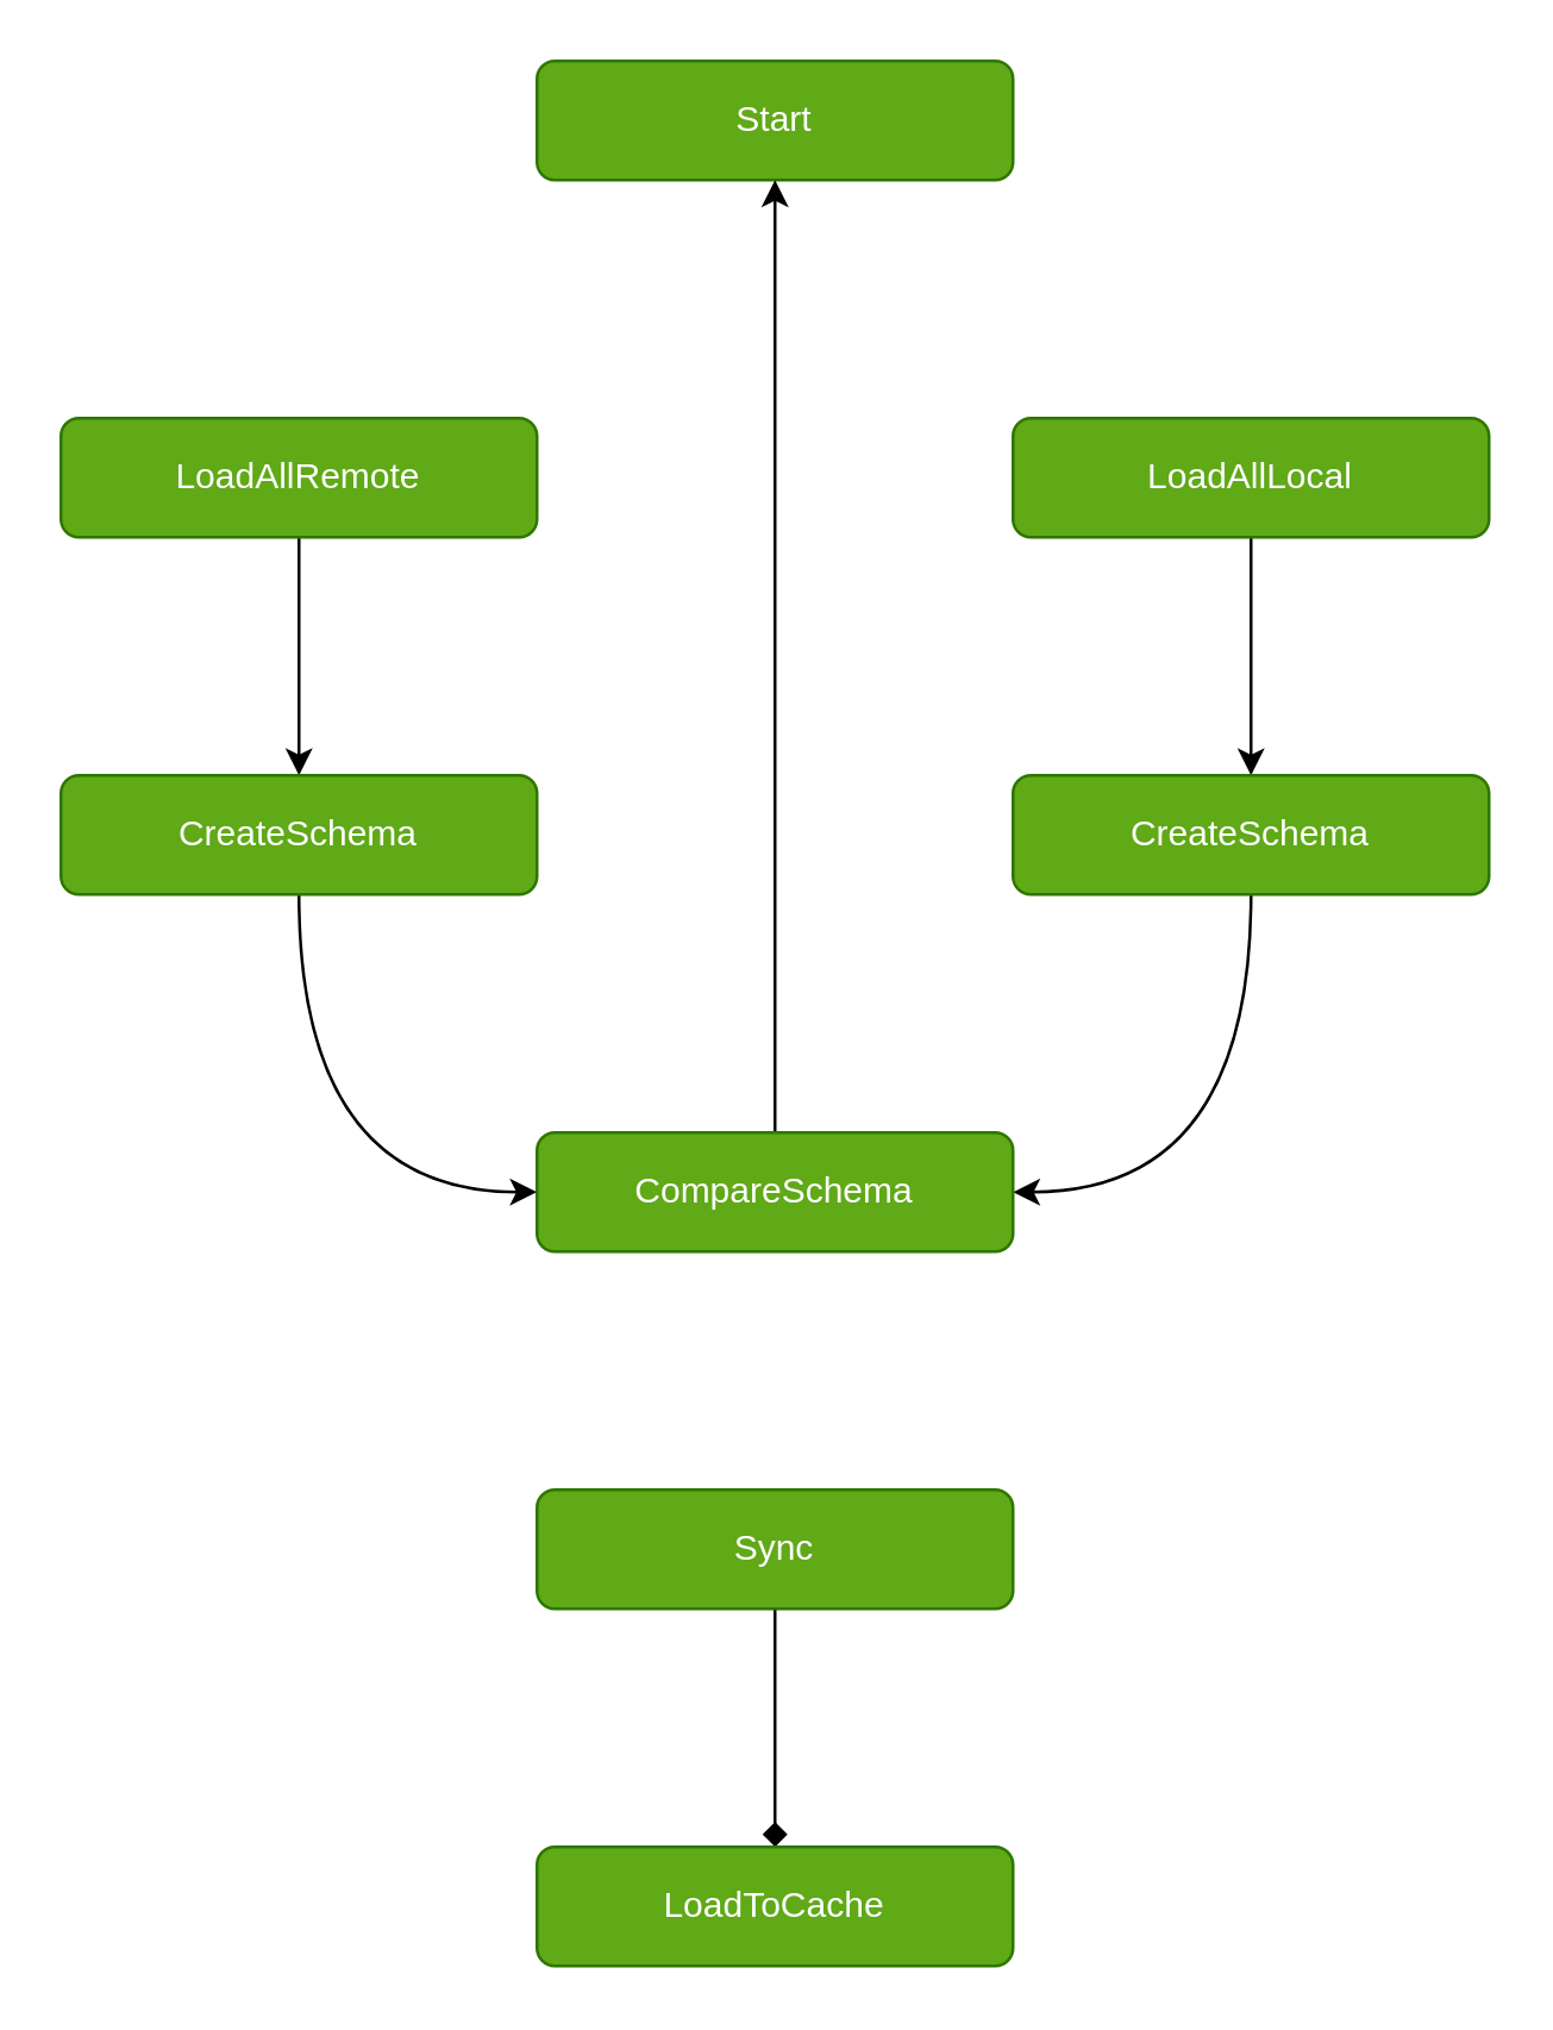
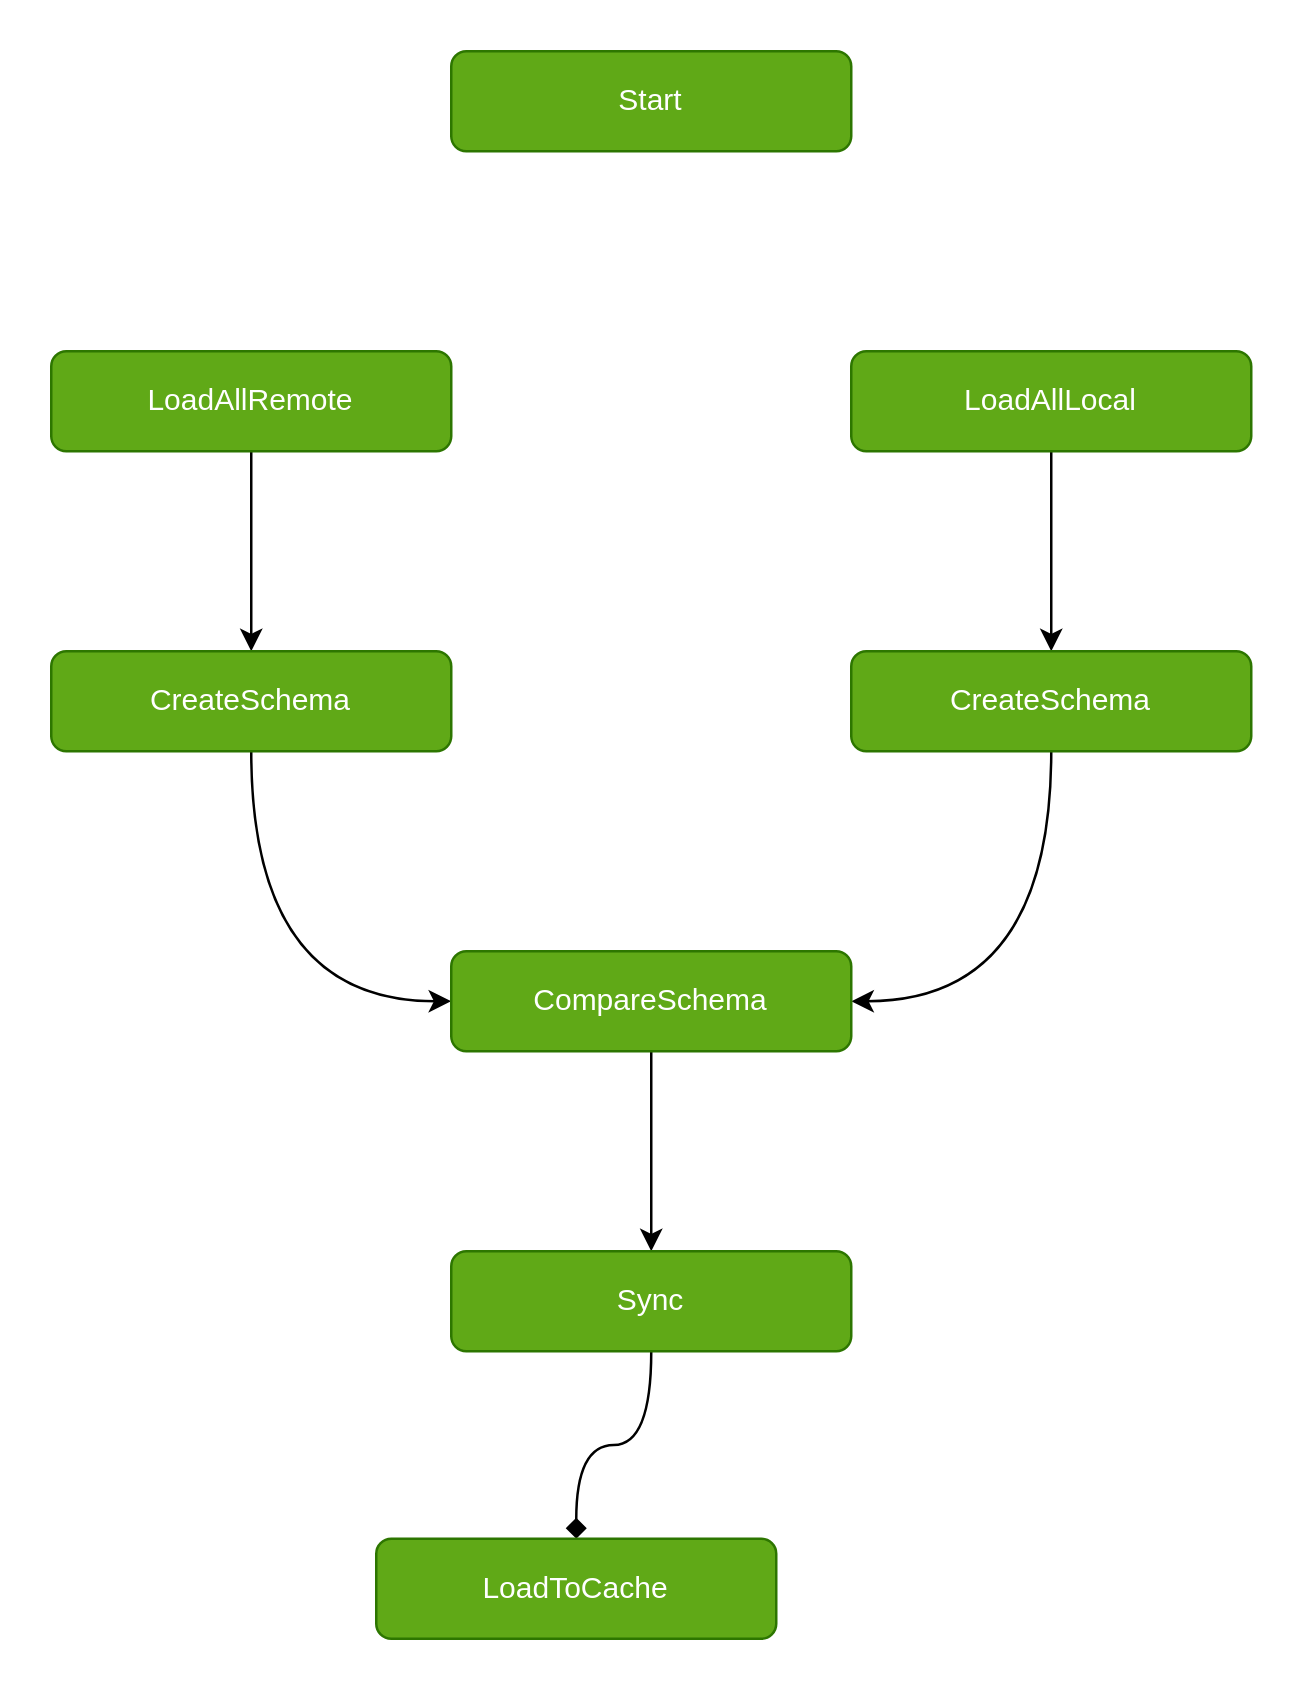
  <mxCell id="0" />
  <mxCell id="1" parent="0" />
  <mxCell id="2" value="Start" style="rounded=1;whiteSpace=wrap;html=1;fillColor=#60a917;fontColor=#ffffff;strokeColor=#2D7600;" parent="1" vertex="1"><mxGeometry x="180" y="20" width="160" height="40" as="geometry" /></mxCell>
  <mxCell id="3" style="edgeStyle=orthogonalEdgeStyle;curved=1;orthogonalLoop=1;jettySize=auto;html=1;entryX=0.5;entryY=0;entryDx=0;entryDy=0;" edge="1" parent="1" source="4" target="10"><mxGeometry relative="1" as="geometry" /></mxCell>
  <mxCell id="4" value="LoadAllLocal" style="rounded=1;whiteSpace=wrap;html=1;fillColor=#60a917;fontColor=#ffffff;strokeColor=#2D7600;" vertex="1" parent="1"><mxGeometry x="340" y="140" width="160" height="40" as="geometry" /></mxCell>
  <mxCell id="5" style="edgeStyle=orthogonalEdgeStyle;curved=1;orthogonalLoop=1;jettySize=auto;html=1;entryX=0.5;entryY=0;entryDx=0;entryDy=0;" edge="1" parent="1" source="6" target="8"><mxGeometry relative="1" as="geometry" /></mxCell>
  <mxCell id="6" value="LoadAllRemote" style="rounded=1;whiteSpace=wrap;html=1;fillColor=#60a917;fontColor=#ffffff;strokeColor=#2D7600;" vertex="1" parent="1"><mxGeometry x="20" y="140" width="160" height="40" as="geometry" /></mxCell>
  <mxCell id="7" style="edgeStyle=orthogonalEdgeStyle;curved=1;orthogonalLoop=1;jettySize=auto;html=1;entryX=0;entryY=0.5;entryDx=0;entryDy=0;" edge="1" parent="1" source="8" target="12"><mxGeometry relative="1" as="geometry" /></mxCell>
  <mxCell id="8" value="CreateSchema" style="rounded=1;whiteSpace=wrap;html=1;fillColor=#60a917;fontColor=#ffffff;strokeColor=#2D7600;" vertex="1" parent="1"><mxGeometry x="20" y="260" width="160" height="40" as="geometry" /></mxCell>
  <mxCell id="9" style="edgeStyle=orthogonalEdgeStyle;curved=1;orthogonalLoop=1;jettySize=auto;html=1;entryX=1;entryY=0.5;entryDx=0;entryDy=0;" edge="1" parent="1" source="10" target="12"><mxGeometry relative="1" as="geometry" /></mxCell>
  <mxCell id="10" value="CreateSchema" style="rounded=1;whiteSpace=wrap;html=1;fillColor=#60a917;fontColor=#ffffff;strokeColor=#2D7600;" vertex="1" parent="1"><mxGeometry x="340" y="260" width="160" height="40" as="geometry" /></mxCell>
- <mxCell id="11" style="edgeStyle=orthogonalEdgeStyle;curved=1;orthogonalLoop=1;jettySize=auto;html=1;" edge="1" parent="1" source="12" target="2"><mxGeometry relative="1" as="geometry" /></mxCell>
+ <mxCell id="11" style="edgeStyle=orthogonalEdgeStyle;curved=1;orthogonalLoop=1;jettySize=auto;html=1;" edge="1" parent="1" source="12" target="14"><mxGeometry relative="1" as="geometry" /></mxCell>
  <mxCell id="12" value="CompareSchema" style="rounded=1;whiteSpace=wrap;html=1;fillColor=#60a917;fontColor=#ffffff;strokeColor=#2D7600;" vertex="1" parent="1"><mxGeometry x="180" y="380" width="160" height="40" as="geometry" /></mxCell>
  <mxCell id="13" style="edgeStyle=orthogonalEdgeStyle;curved=1;orthogonalLoop=1;jettySize=auto;html=1;entryX=0.5;entryY=0;entryDx=0;entryDy=0;endArrow=diamond;" edge="1" parent="1" source="14" target="15"><mxGeometry relative="1" as="geometry" /></mxCell>
  <mxCell id="14" value="Sync" style="rounded=1;whiteSpace=wrap;html=1;fillColor=#60a917;fontColor=#ffffff;strokeColor=#2D7600;" vertex="1" parent="1"><mxGeometry x="180" y="500" width="160" height="40" as="geometry" /></mxCell>
- <mxCell id="15" value="LoadToCache" style="rounded=1;whiteSpace=wrap;html=1;fillColor=#60a917;fontColor=#ffffff;strokeColor=#2D7600;" vertex="1" parent="1"><mxGeometry x="180" y="620" width="160" height="40" as="geometry" /></mxCell>
+ <mxCell id="15" value="LoadToCache" style="rounded=1;whiteSpace=wrap;html=1;fillColor=#60a917;fontColor=#ffffff;strokeColor=#2D7600;" vertex="1" parent="1"><mxGeometry x="150" y="615" width="160" height="40" as="geometry" /></mxCell>
